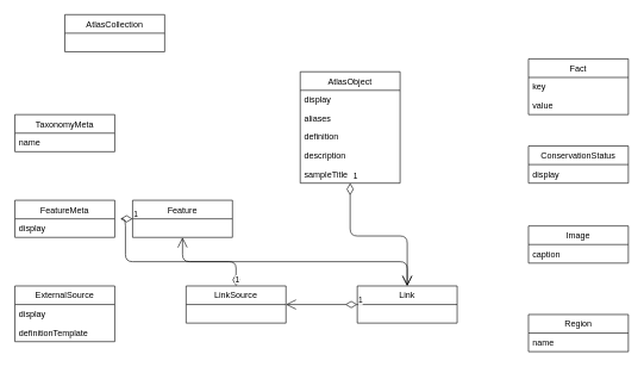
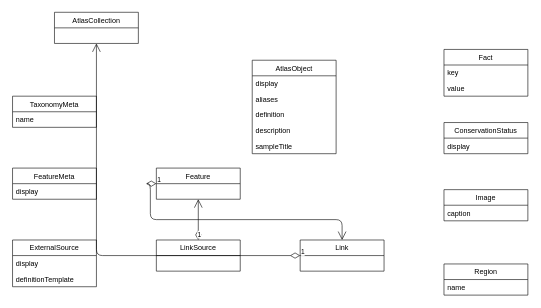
  <mxCell id="0" />
  <mxCell id="1" parent="0" />
  <mxCell id="2" value="AtlasCollection" style="swimlane;fontStyle=0;childLayout=stackLayout;horizontal=1;startSize=26;fillColor=none;horizontalStack=0;resizeParent=1;resizeParentMax=0;resizeLast=0;collapsible=1;marginBottom=0;" vertex="1" parent="1"><mxGeometry x="90" y="20" width="140" height="52" as="geometry" /></mxCell>
  <mxCell id="3" value="TaxonomyMeta" style="swimlane;fontStyle=0;childLayout=stackLayout;horizontal=1;startSize=26;fillColor=none;horizontalStack=0;resizeParent=1;resizeParentMax=0;resizeLast=0;collapsible=1;marginBottom=0;" vertex="1" parent="1"><mxGeometry x="20" y="160" width="140" height="52" as="geometry" /></mxCell>
  <mxCell id="4" value="name" style="text;strokeColor=none;fillColor=none;align=left;verticalAlign=top;spacingLeft=4;spacingRight=4;overflow=hidden;rotatable=0;points=[[0,0.5],[1,0.5]];portConstraint=eastwest;" vertex="1" parent="3"><mxGeometry y="26" width="140" height="26" as="geometry" /></mxCell>
  <mxCell id="5" value="FeatureMeta" style="swimlane;fontStyle=0;childLayout=stackLayout;horizontal=1;startSize=26;fillColor=none;horizontalStack=0;resizeParent=1;resizeParentMax=0;resizeLast=0;collapsible=1;marginBottom=0;" vertex="1" parent="1"><mxGeometry x="20" y="280" width="140" height="52" as="geometry" /></mxCell>
  <mxCell id="6" value="display" style="text;strokeColor=none;fillColor=none;align=left;verticalAlign=top;spacingLeft=4;spacingRight=4;overflow=hidden;rotatable=0;points=[[0,0.5],[1,0.5]];portConstraint=eastwest;" vertex="1" parent="5"><mxGeometry y="26" width="140" height="26" as="geometry" /></mxCell>
  <mxCell id="7" value="ExternalSource" style="swimlane;fontStyle=0;childLayout=stackLayout;horizontal=1;startSize=26;fillColor=none;horizontalStack=0;resizeParent=1;resizeParentMax=0;resizeLast=0;collapsible=1;marginBottom=0;" vertex="1" parent="1"><mxGeometry x="20" y="400" width="140" height="78" as="geometry" /></mxCell>
  <mxCell id="8" value="display" style="text;strokeColor=none;fillColor=none;align=left;verticalAlign=top;spacingLeft=4;spacingRight=4;overflow=hidden;rotatable=0;points=[[0,0.5],[1,0.5]];portConstraint=eastwest;" vertex="1" parent="7"><mxGeometry y="26" width="140" height="26" as="geometry" /></mxCell>
  <mxCell id="9" value="definitionTemplate" style="text;strokeColor=none;fillColor=none;align=left;verticalAlign=top;spacingLeft=4;spacingRight=4;overflow=hidden;rotatable=0;points=[[0,0.5],[1,0.5]];portConstraint=eastwest;" vertex="1" parent="7"><mxGeometry y="52" width="140" height="26" as="geometry" /></mxCell>
  <mxCell id="10" value="1" style="endArrow=open;html=1;endSize=12;startArrow=diamondThin;startSize=14;startFill=0;edgeStyle=orthogonalEdgeStyle;align=left;verticalAlign=bottom;exitX=0;exitY=0.5;exitDx=0;exitDy=0;" edge="1" parent="1" source="16" target="12"><mxGeometry x="-1" y="3" relative="1" as="geometry"><mxPoint x="340" y="370" as="sourcePoint" /><mxPoint x="500" y="370" as="targetPoint" /></mxGeometry></mxCell>
  <mxCell id="11" value="LinkSource" style="swimlane;fontStyle=0;childLayout=stackLayout;horizontal=1;startSize=26;fillColor=none;horizontalStack=0;resizeParent=1;resizeParentMax=0;resizeLast=0;collapsible=1;marginBottom=0;" vertex="1" parent="1"><mxGeometry x="260" y="400" width="140" height="52" as="geometry" /></mxCell>
  <mxCell id="12" value="Link" style="swimlane;fontStyle=0;childLayout=stackLayout;horizontal=1;startSize=26;fillColor=none;horizontalStack=0;resizeParent=1;resizeParentMax=0;resizeLast=0;collapsible=1;marginBottom=0;" vertex="1" parent="1"><mxGeometry x="500" y="400" width="140" height="52" as="geometry" /></mxCell>
  <mxCell id="13" value="1" style="endArrow=open;html=1;endSize=12;startArrow=diamondThin;startSize=14;startFill=0;edgeStyle=orthogonalEdgeStyle;align=left;verticalAlign=bottom;" edge="1" parent="1" source="11" target="16"><mxGeometry x="-1" y="3" relative="1" as="geometry"><mxPoint x="270" y="540" as="sourcePoint" /><mxPoint x="430" y="540" as="targetPoint" /></mxGeometry></mxCell>
- <mxCell id="14" value="1" style="endArrow=open;html=1;endSize=12;startArrow=diamondThin;startSize=14;startFill=0;edgeStyle=orthogonalEdgeStyle;align=left;verticalAlign=bottom;" edge="1" parent="1" source="12" target="11"><mxGeometry x="-1" y="3" relative="1" as="geometry"><mxPoint x="570" y="240" as="sourcePoint" /><mxPoint x="570" y="240" as="targetPoint" /></mxGeometry></mxCell>
- <mxCell id="15" value="1" style="endArrow=open;html=1;endSize=12;startArrow=diamondThin;startSize=14;startFill=0;edgeStyle=orthogonalEdgeStyle;align=left;verticalAlign=bottom;" edge="1" parent="1" source="17" target="12"><mxGeometry x="-1" y="3" relative="1" as="geometry"><mxPoint x="560" y="25" as="sourcePoint" /><mxPoint x="720" y="25" as="targetPoint" /><Array as="points"><mxPoint x="490" y="330" /><mxPoint x="570" y="330" /></Array></mxGeometry></mxCell>
- <mxCell id="16" value="Feature" style="swimlane;fontStyle=0;childLayout=stackLayout;horizontal=1;startSize=26;fillColor=none;horizontalStack=0;resizeParent=1;resizeParentMax=0;resizeLast=0;collapsible=1;marginBottom=0;" vertex="1" parent="1"><mxGeometry x="185" y="280" width="140" height="52" as="geometry" /></mxCell>
+ <mxCell id="14" value="1" style="endArrow=open;html=1;endSize=12;startArrow=diamondThin;startSize=14;startFill=0;edgeStyle=orthogonalEdgeStyle;align=left;verticalAlign=bottom;" edge="1" parent="1" source="12" target="2"><mxGeometry x="-1" y="3" relative="1" as="geometry"><mxPoint x="570" y="240" as="sourcePoint" /><mxPoint x="570" y="240" as="targetPoint" /></mxGeometry></mxCell>
+ <mxCell id="16" value="Feature" style="swimlane;fontStyle=0;childLayout=stackLayout;horizontal=1;startSize=26;fillColor=none;horizontalStack=0;resizeParent=1;resizeParentMax=0;resizeLast=0;collapsible=1;marginBottom=0;" vertex="1" parent="1"><mxGeometry x="260" y="280" width="140" height="52" as="geometry" /></mxCell>
  <mxCell id="17" value="AtlasObject" style="swimlane;fontStyle=0;childLayout=stackLayout;horizontal=1;startSize=26;fillColor=none;horizontalStack=0;resizeParent=1;resizeParentMax=0;resizeLast=0;collapsible=1;marginBottom=0;" vertex="1" parent="1"><mxGeometry x="420" y="100" width="140" height="156" as="geometry" /></mxCell>
  <mxCell id="18" value="display" style="text;strokeColor=none;fillColor=none;align=left;verticalAlign=top;spacingLeft=4;spacingRight=4;overflow=hidden;rotatable=0;points=[[0,0.5],[1,0.5]];portConstraint=eastwest;" vertex="1" parent="17"><mxGeometry y="26" width="140" height="26" as="geometry" /></mxCell>
  <mxCell id="19" value="aliases" style="text;strokeColor=none;fillColor=none;align=left;verticalAlign=top;spacingLeft=4;spacingRight=4;overflow=hidden;rotatable=0;points=[[0,0.5],[1,0.5]];portConstraint=eastwest;" vertex="1" parent="17"><mxGeometry y="52" width="140" height="26" as="geometry" /></mxCell>
  <mxCell id="20" value="definition" style="text;strokeColor=none;fillColor=none;align=left;verticalAlign=top;spacingLeft=4;spacingRight=4;overflow=hidden;rotatable=0;points=[[0,0.5],[1,0.5]];portConstraint=eastwest;" vertex="1" parent="17"><mxGeometry y="78" width="140" height="26" as="geometry" /></mxCell>
  <mxCell id="21" value="description" style="text;strokeColor=none;fillColor=none;align=left;verticalAlign=top;spacingLeft=4;spacingRight=4;overflow=hidden;rotatable=0;points=[[0,0.5],[1,0.5]];portConstraint=eastwest;" vertex="1" parent="17"><mxGeometry y="104" width="140" height="26" as="geometry" /></mxCell>
  <mxCell id="22" value="sampleTitle" style="text;strokeColor=none;fillColor=none;align=left;verticalAlign=top;spacingLeft=4;spacingRight=4;overflow=hidden;rotatable=0;points=[[0,0.5],[1,0.5]];portConstraint=eastwest;" vertex="1" parent="17"><mxGeometry y="130" width="140" height="26" as="geometry" /></mxCell>
  <mxCell id="23" value="ConservationStatus" style="swimlane;fontStyle=0;childLayout=stackLayout;horizontal=1;startSize=26;fillColor=none;horizontalStack=0;resizeParent=1;resizeParentMax=0;resizeLast=0;collapsible=1;marginBottom=0;" vertex="1" parent="1"><mxGeometry x="740" y="204" width="140" height="52" as="geometry" /></mxCell>
  <mxCell id="24" value="display" style="text;strokeColor=none;fillColor=none;align=left;verticalAlign=top;spacingLeft=4;spacingRight=4;overflow=hidden;rotatable=0;points=[[0,0.5],[1,0.5]];portConstraint=eastwest;" vertex="1" parent="23"><mxGeometry y="26" width="140" height="26" as="geometry" /></mxCell>
  <mxCell id="25" value="Image" style="swimlane;fontStyle=0;childLayout=stackLayout;horizontal=1;startSize=26;fillColor=none;horizontalStack=0;resizeParent=1;resizeParentMax=0;resizeLast=0;collapsible=1;marginBottom=0;" vertex="1" parent="1"><mxGeometry x="740" y="316" width="140" height="52" as="geometry" /></mxCell>
  <mxCell id="26" value="caption" style="text;strokeColor=none;fillColor=none;align=left;verticalAlign=top;spacingLeft=4;spacingRight=4;overflow=hidden;rotatable=0;points=[[0,0.5],[1,0.5]];portConstraint=eastwest;" vertex="1" parent="25"><mxGeometry y="26" width="140" height="26" as="geometry" /></mxCell>
  <mxCell id="27" value="Region" style="swimlane;fontStyle=0;childLayout=stackLayout;horizontal=1;startSize=26;fillColor=none;horizontalStack=0;resizeParent=1;resizeParentMax=0;resizeLast=0;collapsible=1;marginBottom=0;" vertex="1" parent="1"><mxGeometry x="740" y="440" width="140" height="52" as="geometry" /></mxCell>
  <mxCell id="28" value="name" style="text;strokeColor=none;fillColor=none;align=left;verticalAlign=top;spacingLeft=4;spacingRight=4;overflow=hidden;rotatable=0;points=[[0,0.5],[1,0.5]];portConstraint=eastwest;" vertex="1" parent="27"><mxGeometry y="26" width="140" height="26" as="geometry" /></mxCell>
  <mxCell id="29" value="Fact" style="swimlane;fontStyle=0;childLayout=stackLayout;horizontal=1;startSize=26;fillColor=none;horizontalStack=0;resizeParent=1;resizeParentMax=0;resizeLast=0;collapsible=1;marginBottom=0;" vertex="1" parent="1"><mxGeometry x="740" y="82" width="140" height="78" as="geometry" /></mxCell>
  <mxCell id="30" value="key" style="text;strokeColor=none;fillColor=none;align=left;verticalAlign=top;spacingLeft=4;spacingRight=4;overflow=hidden;rotatable=0;points=[[0,0.5],[1,0.5]];portConstraint=eastwest;" vertex="1" parent="29"><mxGeometry y="26" width="140" height="26" as="geometry" /></mxCell>
  <mxCell id="31" value="value" style="text;strokeColor=none;fillColor=none;align=left;verticalAlign=top;spacingLeft=4;spacingRight=4;overflow=hidden;rotatable=0;points=[[0,0.5],[1,0.5]];portConstraint=eastwest;" vertex="1" parent="29"><mxGeometry y="52" width="140" height="26" as="geometry" /></mxCell>
